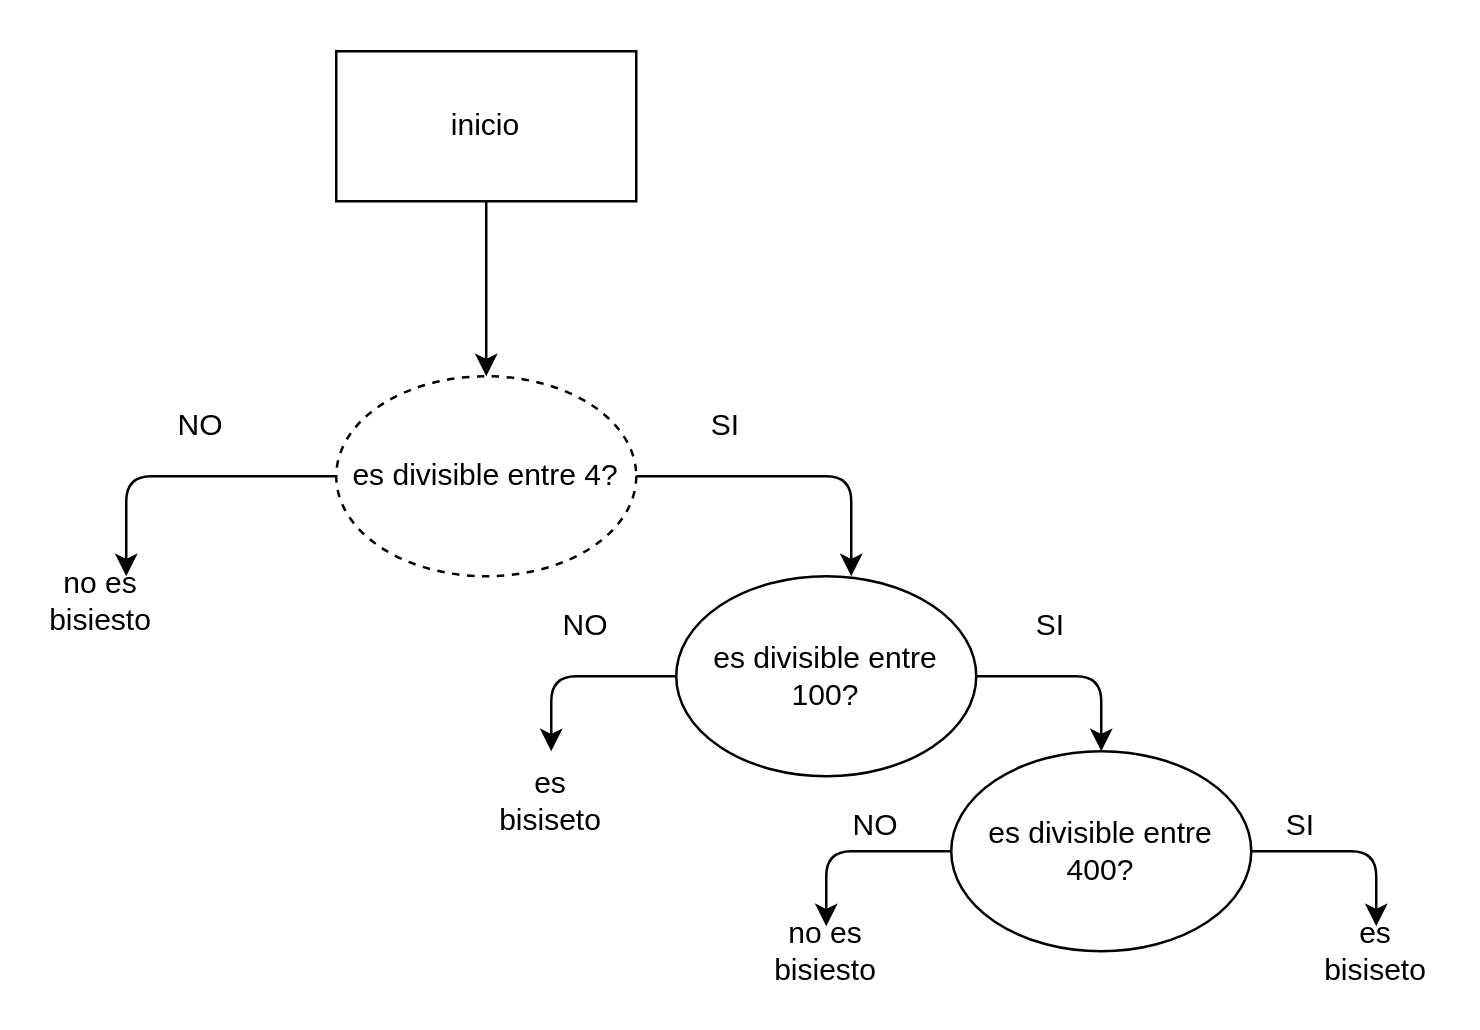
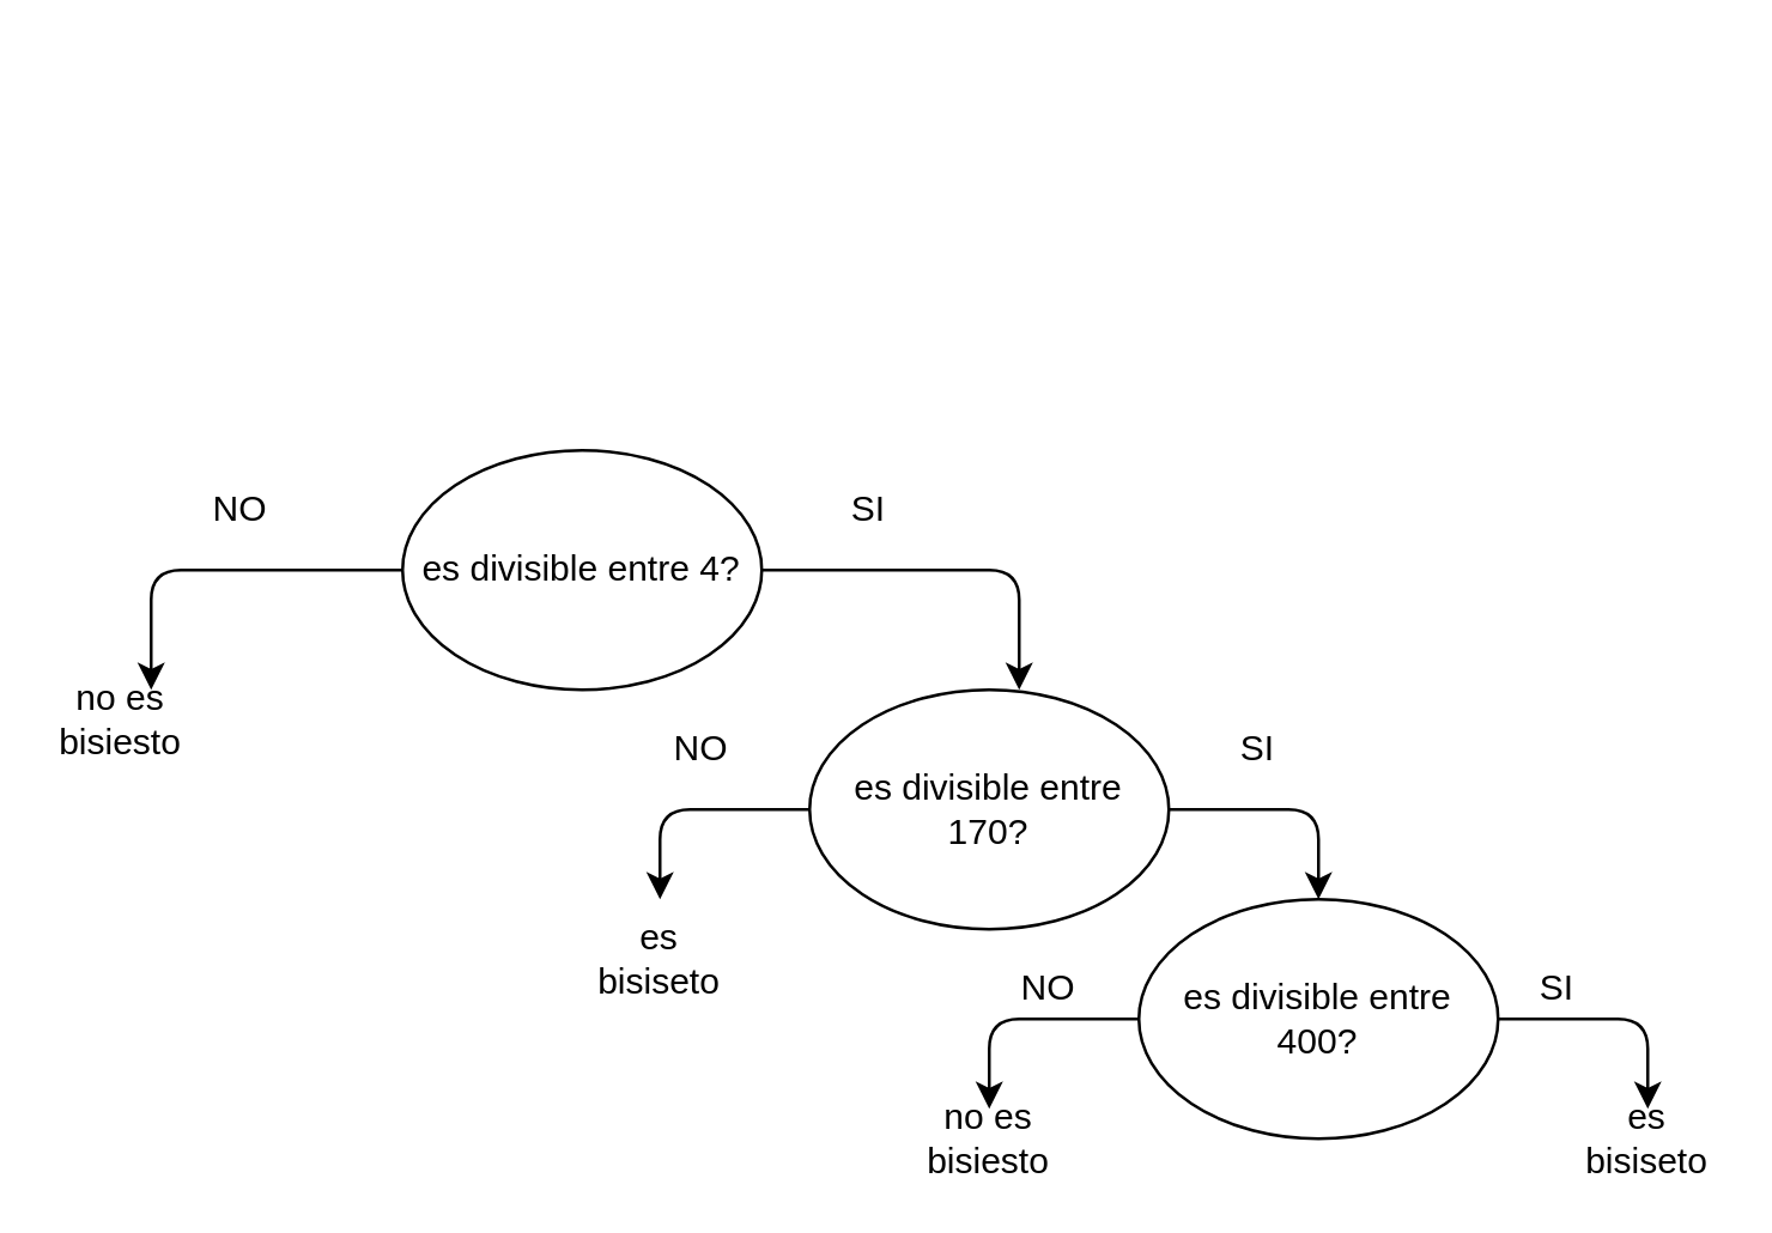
  <mxCell id="0" />
  <mxCell id="1" parent="0" />
- <mxCell id="2" value="es divisible entre 4?" style="ellipse;whiteSpace=wrap;html=1;dashed=1;" vertex="1" parent="1"><mxGeometry x="134" y="150" width="120" height="80" as="geometry" /></mxCell>
- <mxCell id="3" value="inicio" style="rounded=0;whiteSpace=wrap;html=1;" vertex="1" parent="1"><mxGeometry x="134" y="20" width="120" height="60" as="geometry" /></mxCell>
- <mxCell id="4" value="" style="endArrow=classic;html=1;entryX=0.5;entryY=0;entryDx=0;entryDy=0;exitX=0.5;exitY=1;exitDx=0;exitDy=0;" edge="1" parent="1" source="3" target="2"><mxGeometry width="50" height="50" relative="1" as="geometry"><mxPoint x="220" y="160" as="sourcePoint" /><mxPoint x="194" y="140" as="targetPoint" /></mxGeometry></mxCell>
+ <mxCell id="2" value="es divisible entre 4?" style="ellipse;whiteSpace=wrap;html=1;" vertex="1" parent="1"><mxGeometry x="134" y="150" width="120" height="80" as="geometry" /></mxCell>
  <mxCell id="5" value="" style="endArrow=classic;html=1;exitX=0;exitY=0.5;exitDx=0;exitDy=0;" edge="1" parent="1" source="2"><mxGeometry width="50" height="50" relative="1" as="geometry"><mxPoint x="170" y="210" as="sourcePoint" /><mxPoint x="50" y="230" as="targetPoint" /><Array as="points"><mxPoint x="50" y="190" /></Array></mxGeometry></mxCell>
  <mxCell id="6" value="no es bisiesto" style="text;html=1;strokeColor=none;fillColor=none;align=center;verticalAlign=middle;whiteSpace=wrap;rounded=0;" vertex="1" parent="1"><mxGeometry x="20" y="230" width="40" height="20" as="geometry" /></mxCell>
  <mxCell id="7" value="NO" style="text;html=1;strokeColor=none;fillColor=none;align=center;verticalAlign=middle;whiteSpace=wrap;rounded=0;" vertex="1" parent="1"><mxGeometry x="60" y="160" width="40" height="20" as="geometry" /></mxCell>
  <mxCell id="8" value="" style="endArrow=classic;html=1;exitX=1;exitY=0.5;exitDx=0;exitDy=0;" edge="1" parent="1" source="2"><mxGeometry width="50" height="50" relative="1" as="geometry"><mxPoint x="170" y="200" as="sourcePoint" /><mxPoint x="340" y="230" as="targetPoint" /><Array as="points"><mxPoint x="340" y="190" /></Array></mxGeometry></mxCell>
- <mxCell id="9" value="es divisible entre 100?" style="ellipse;whiteSpace=wrap;html=1;" vertex="1" parent="1"><mxGeometry x="270" y="230" width="120" height="80" as="geometry" /></mxCell>
+ <mxCell id="9" value="es divisible entre 170?" style="ellipse;whiteSpace=wrap;html=1;" vertex="1" parent="1"><mxGeometry x="270" y="230" width="120" height="80" as="geometry" /></mxCell>
  <mxCell id="10" value="SI" style="text;html=1;strokeColor=none;fillColor=none;align=center;verticalAlign=middle;whiteSpace=wrap;rounded=0;" vertex="1" parent="1"><mxGeometry x="270" y="160" width="40" height="20" as="geometry" /></mxCell>
  <mxCell id="11" value="" style="endArrow=classic;html=1;exitX=0;exitY=0.5;exitDx=0;exitDy=0;" edge="1" parent="1" source="9"><mxGeometry width="50" height="50" relative="1" as="geometry"><mxPoint x="170" y="200" as="sourcePoint" /><mxPoint x="220" y="300" as="targetPoint" /><Array as="points"><mxPoint x="220" y="270" /></Array></mxGeometry></mxCell>
  <mxCell id="12" value="" style="endArrow=classic;html=1;exitX=1;exitY=0.5;exitDx=0;exitDy=0;" edge="1" parent="1" source="9"><mxGeometry width="50" height="50" relative="1" as="geometry"><mxPoint x="170" y="200" as="sourcePoint" /><mxPoint x="440" y="300" as="targetPoint" /><Array as="points"><mxPoint x="440" y="270" /></Array></mxGeometry></mxCell>
  <mxCell id="13" value="NO" style="text;html=1;strokeColor=none;fillColor=none;align=center;verticalAlign=middle;whiteSpace=wrap;rounded=0;" vertex="1" parent="1"><mxGeometry x="214" y="240" width="40" height="20" as="geometry" /></mxCell>
  <mxCell id="14" value="SI" style="text;html=1;strokeColor=none;fillColor=none;align=center;verticalAlign=middle;whiteSpace=wrap;rounded=0;" vertex="1" parent="1"><mxGeometry x="400" y="240" width="40" height="20" as="geometry" /></mxCell>
  <mxCell id="15" value="es divisible entre 400?" style="ellipse;whiteSpace=wrap;html=1;" vertex="1" parent="1"><mxGeometry x="380" y="300" width="120" height="80" as="geometry" /></mxCell>
  <mxCell id="16" value="" style="endArrow=classic;html=1;exitX=0;exitY=0.5;exitDx=0;exitDy=0;" edge="1" parent="1"><mxGeometry width="50" height="50" relative="1" as="geometry"><mxPoint x="380" y="340" as="sourcePoint" /><mxPoint x="330" y="370" as="targetPoint" /><Array as="points"><mxPoint x="330" y="340" /></Array></mxGeometry></mxCell>
  <mxCell id="17" value="" style="endArrow=classic;html=1;exitX=1;exitY=0.5;exitDx=0;exitDy=0;" edge="1" parent="1"><mxGeometry width="50" height="50" relative="1" as="geometry"><mxPoint x="500" y="340" as="sourcePoint" /><mxPoint x="550" y="370" as="targetPoint" /><Array as="points"><mxPoint x="550" y="340" /></Array></mxGeometry></mxCell>
  <mxCell id="18" value="NO" style="text;html=1;strokeColor=none;fillColor=none;align=center;verticalAlign=middle;whiteSpace=wrap;rounded=0;" vertex="1" parent="1"><mxGeometry x="330" y="320" width="40" height="20" as="geometry" /></mxCell>
  <mxCell id="19" value="SI" style="text;html=1;strokeColor=none;fillColor=none;align=center;verticalAlign=middle;whiteSpace=wrap;rounded=0;" vertex="1" parent="1"><mxGeometry x="500" y="320" width="40" height="20" as="geometry" /></mxCell>
  <mxCell id="20" value="es bisiseto" style="text;html=1;strokeColor=none;fillColor=none;align=center;verticalAlign=middle;whiteSpace=wrap;rounded=0;" vertex="1" parent="1"><mxGeometry x="200" y="310" width="40" height="20" as="geometry" /></mxCell>
  <mxCell id="21" value="no es bisiesto" style="text;html=1;strokeColor=none;fillColor=none;align=center;verticalAlign=middle;whiteSpace=wrap;rounded=0;" vertex="1" parent="1"><mxGeometry x="310" y="370" width="40" height="20" as="geometry" /></mxCell>
  <mxCell id="22" value="es bisiseto" style="text;html=1;strokeColor=none;fillColor=none;align=center;verticalAlign=middle;whiteSpace=wrap;rounded=0;" vertex="1" parent="1"><mxGeometry x="530" y="370" width="40" height="20" as="geometry" /></mxCell>
